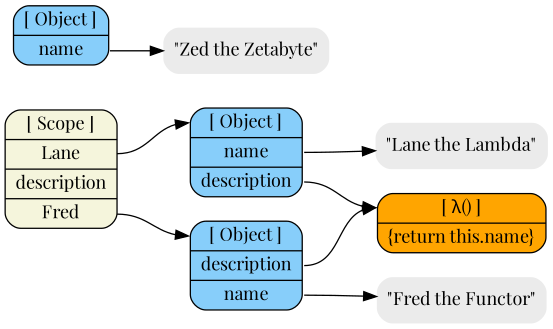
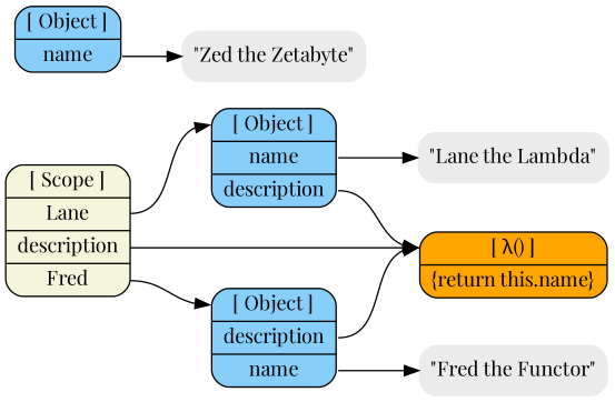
  digraph {
    rankdir=LR
    fontname="Playfair Display"
    node [fillcolor=lightskyblue fontname="Playfair Display" shape=Mrecord style=filled]
    edge [headport=__proto__ tailport=description fontname="Playfair Display"]
    n1 [fillcolor=beige label="<__proto__>[ Scope ]|<Lane>Lane|<description>description|<Fred>Fred"]
    n2 [label="<__proto__>[ Object ]|<name>name|<description>description"]
    n3 [label="<__proto__>[ Object ]|<description>description|<name>name"]
    n4 [fillcolor=orange label="<__proto__>[ λ() ]|\{return this.name\}"]
    n5 [fillcolor=gray92 label="\"Lane the Lambda\"" shape=plaintext style="filled,rounded"]
    n6 [fillcolor=gray92 label="\"Fred the Functor\"" shape=plaintext style="filled,rounded"]
    n7 [label="<__proto__>[ Object ]|<name>name"]
    n8 [fillcolor=gray92 label="\"Zed the Zetabyte\"" shape=plaintext style="filled,rounded"]
    n1 -> n2 [tailport=Lane]
    n1 -> n3 [tailport=Fred]
+   n1 -> n4
    n2 -> n4
    n2 -> n5 [tailport=name headport=""]
    n3 -> n4
    n3 -> n6 [tailport=name headport=""]
    n7 -> n8 [tailport=name headport=""]
  }
